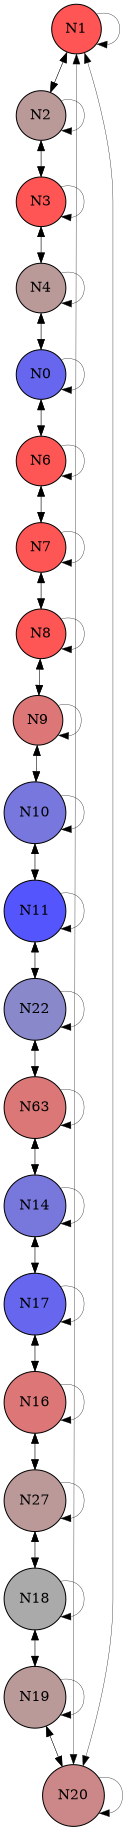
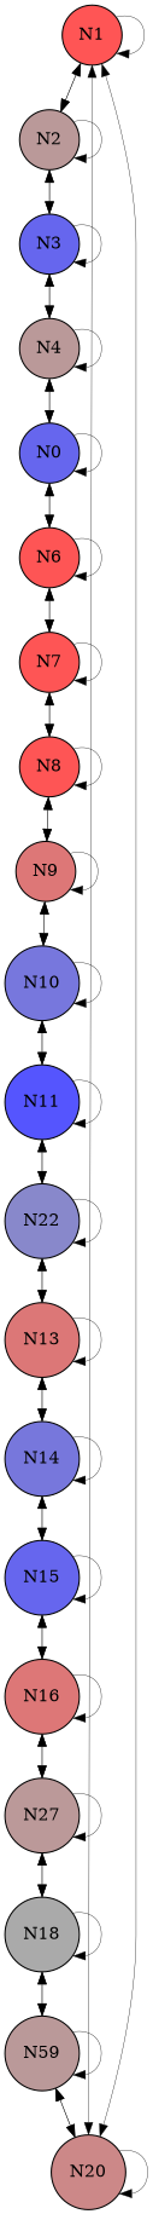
  strict digraph {
    concentrate=true
    node [fillcolor="#BA9999" fontsize=14 shape=circle style=filled]
    edge [penwidth=0.3333333333333333 dir=both]
    N1 [fillcolor="#FF5555"]
    N2
-   N3 [fillcolor="#FF5555"]
+   N3 [fillcolor="#6666EE"]
    N4
    n5 [fillcolor="#6666EE" label=N0]
    N6 [fillcolor="#FE5555"]
    N7 [fillcolor="#FE5555"]
    N8 [fillcolor="#FE5555"]
    N9 [fillcolor="#DD7777"]
    N10 [fillcolor="#7777DD"]
    N11 [fillcolor="#5555FE"]
    n12 [fillcolor="#8888CB" label=N22]
-   N13 [fillcolor="#DC7777" label=N63]
+   N13 [fillcolor="#DC7777"]
    N14 [fillcolor="#7777DC"]
-   N15 [fillcolor="#6666EE" label=N17]
+   N15 [fillcolor="#6666EE"]
    N16 [fillcolor="#DD7777"]
    n17 [fillcolor="#BB9999" label=N27]
    N18 [fillcolor="#AAAAAA"]
-   N19
+   N19 [label=N59]
    N20 [fillcolor="#CC8888"]
    subgraph sub_1 {
      N1
    }
    subgraph sub_2 {
      N2
    }
    subgraph sub_3 {
      N3
    }
    subgraph sub_4 {
      N4
    }
    subgraph sub_5 {
      n5
    }
    subgraph sub_6 {
      N6
    }
    subgraph sub_7 {
      N7
    }
    subgraph sub_8 {
      N8
    }
    subgraph sub_9 {
      N9
    }
    subgraph sub_10 {
      N10
    }
    subgraph sub_11 {
      N11
    }
    subgraph sub_12 {
      n12
    }
    subgraph sub_13 {
      N13
    }
    subgraph sub_14 {
      N14
    }
    subgraph sub_15 {
      N15
    }
    subgraph sub_16 {
      N16
    }
    subgraph sub_17 {
      n17
    }
    subgraph sub_18 {
      N18
    }
    subgraph sub_19 {
      N19
    }
    subgraph sub_20 {
      N20
    }
    N1 -> N1 [dir=""]
    N1 -> N2
    N1 -> N20
    N2 -> N1
    N2 -> N2 [dir=""]
    N2 -> N3
    N3 -> N2
    N3 -> N3 [dir=""]
    N3 -> N4
    N4 -> N3
    N4 -> N4 [dir=""]
    N4 -> n5
    n5 -> N4
    n5 -> n5 [dir=""]
    n5 -> N6
    N6 -> n5
    N6 -> N6 [dir=""]
    N6 -> N7
    N7 -> N6
    N7 -> N7 [dir=""]
    N7 -> N8
    N8 -> N7
    N8 -> N8 [dir=""]
    N8 -> N9
    N9 -> N8
    N9 -> N9 [dir=""]
    N9 -> N10
    N10 -> N9
    N10 -> N10 [dir=""]
    N10 -> N11
    N11 -> N10
    N11 -> N11 [dir=""]
    N11 -> n12
    n12 -> N11
    n12 -> n12 [dir=""]
    n12 -> N13
    N13 -> n12
    N13 -> N13 [dir=""]
    N13 -> N14
    N14 -> N13
    N14 -> N14 [dir=""]
    N14 -> N15
    N15 -> N14
    N15 -> N15 [dir=""]
    N15 -> N16
    N16 -> N15
    N16 -> N16 [dir=""]
    N16 -> n17
    n17 -> N16
    n17 -> n17 [dir=""]
    n17 -> N18
    N18 -> n17
    N18 -> N18 [dir=""]
    N18 -> N19
    N19 -> N18
    N19 -> N19 [dir=""]
    N19 -> N20
    N20 -> N1
    N20 -> N19
    N20 -> N20 [dir=""]
  }
